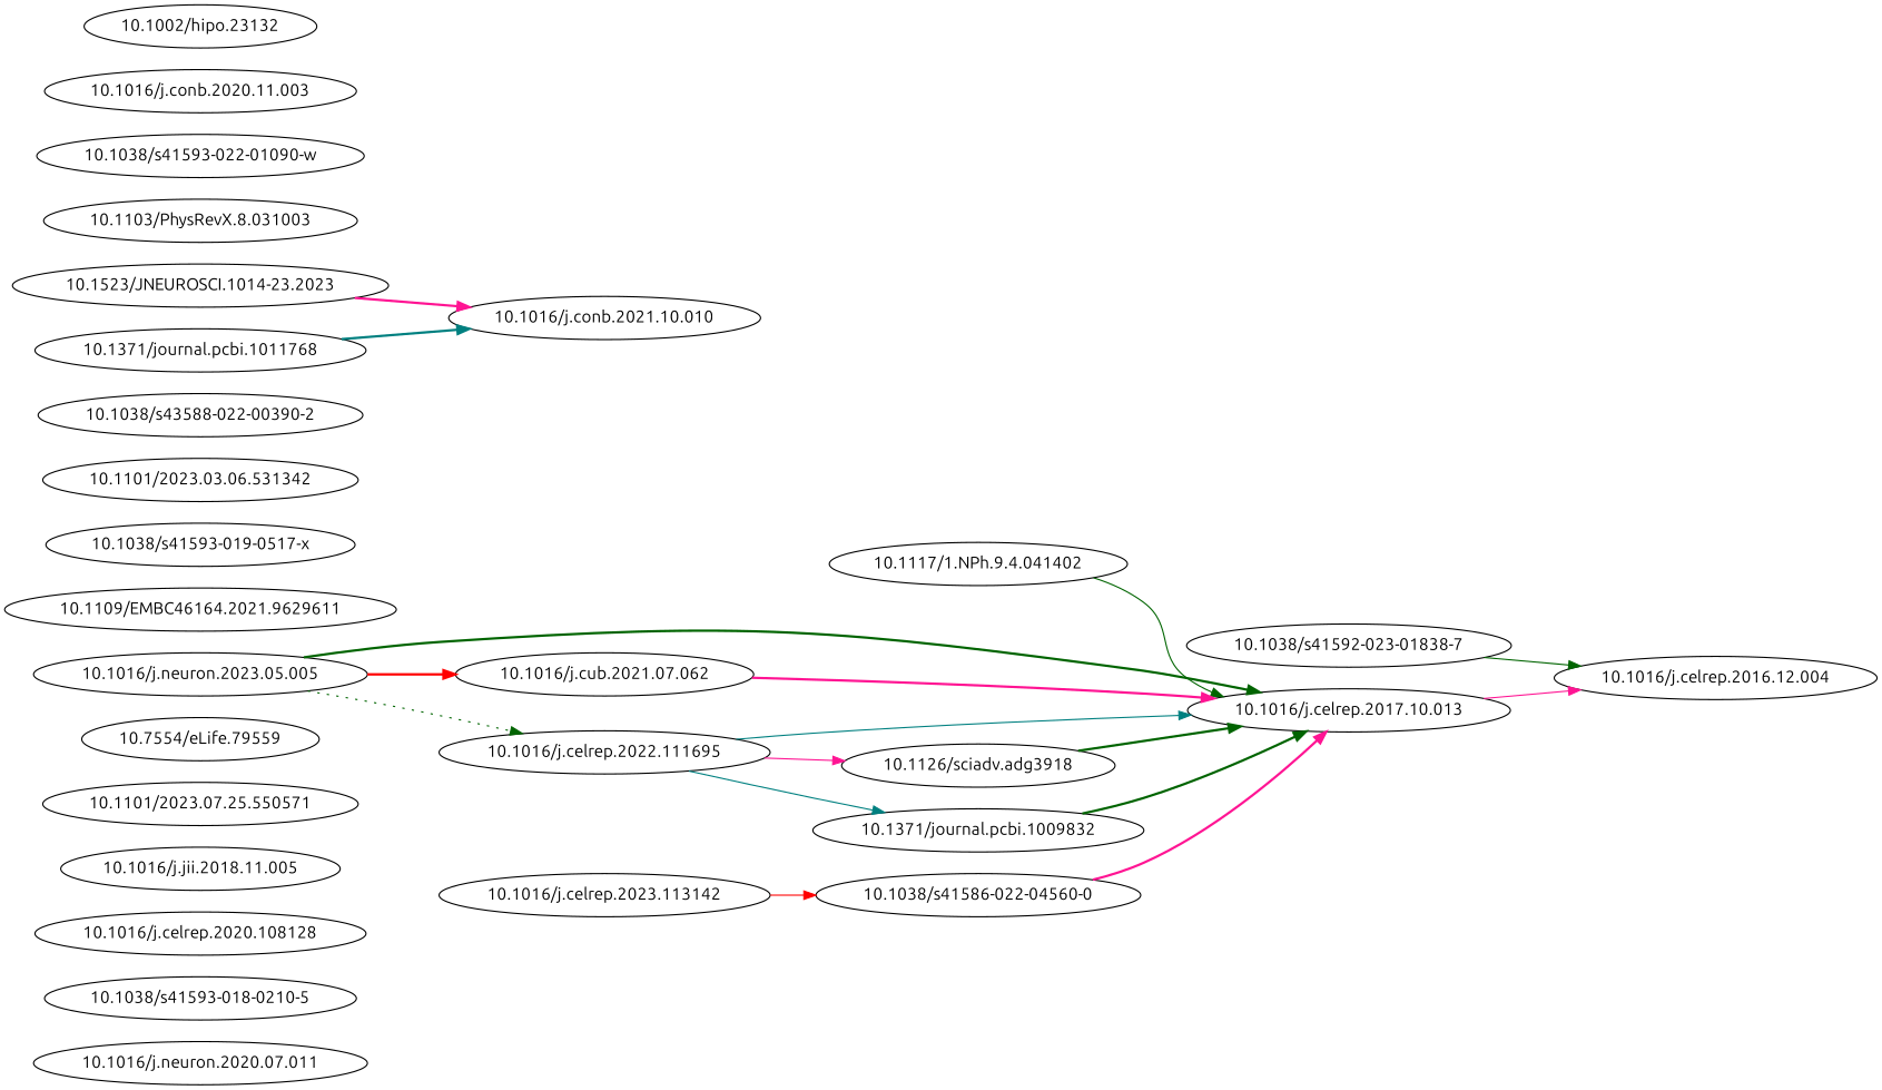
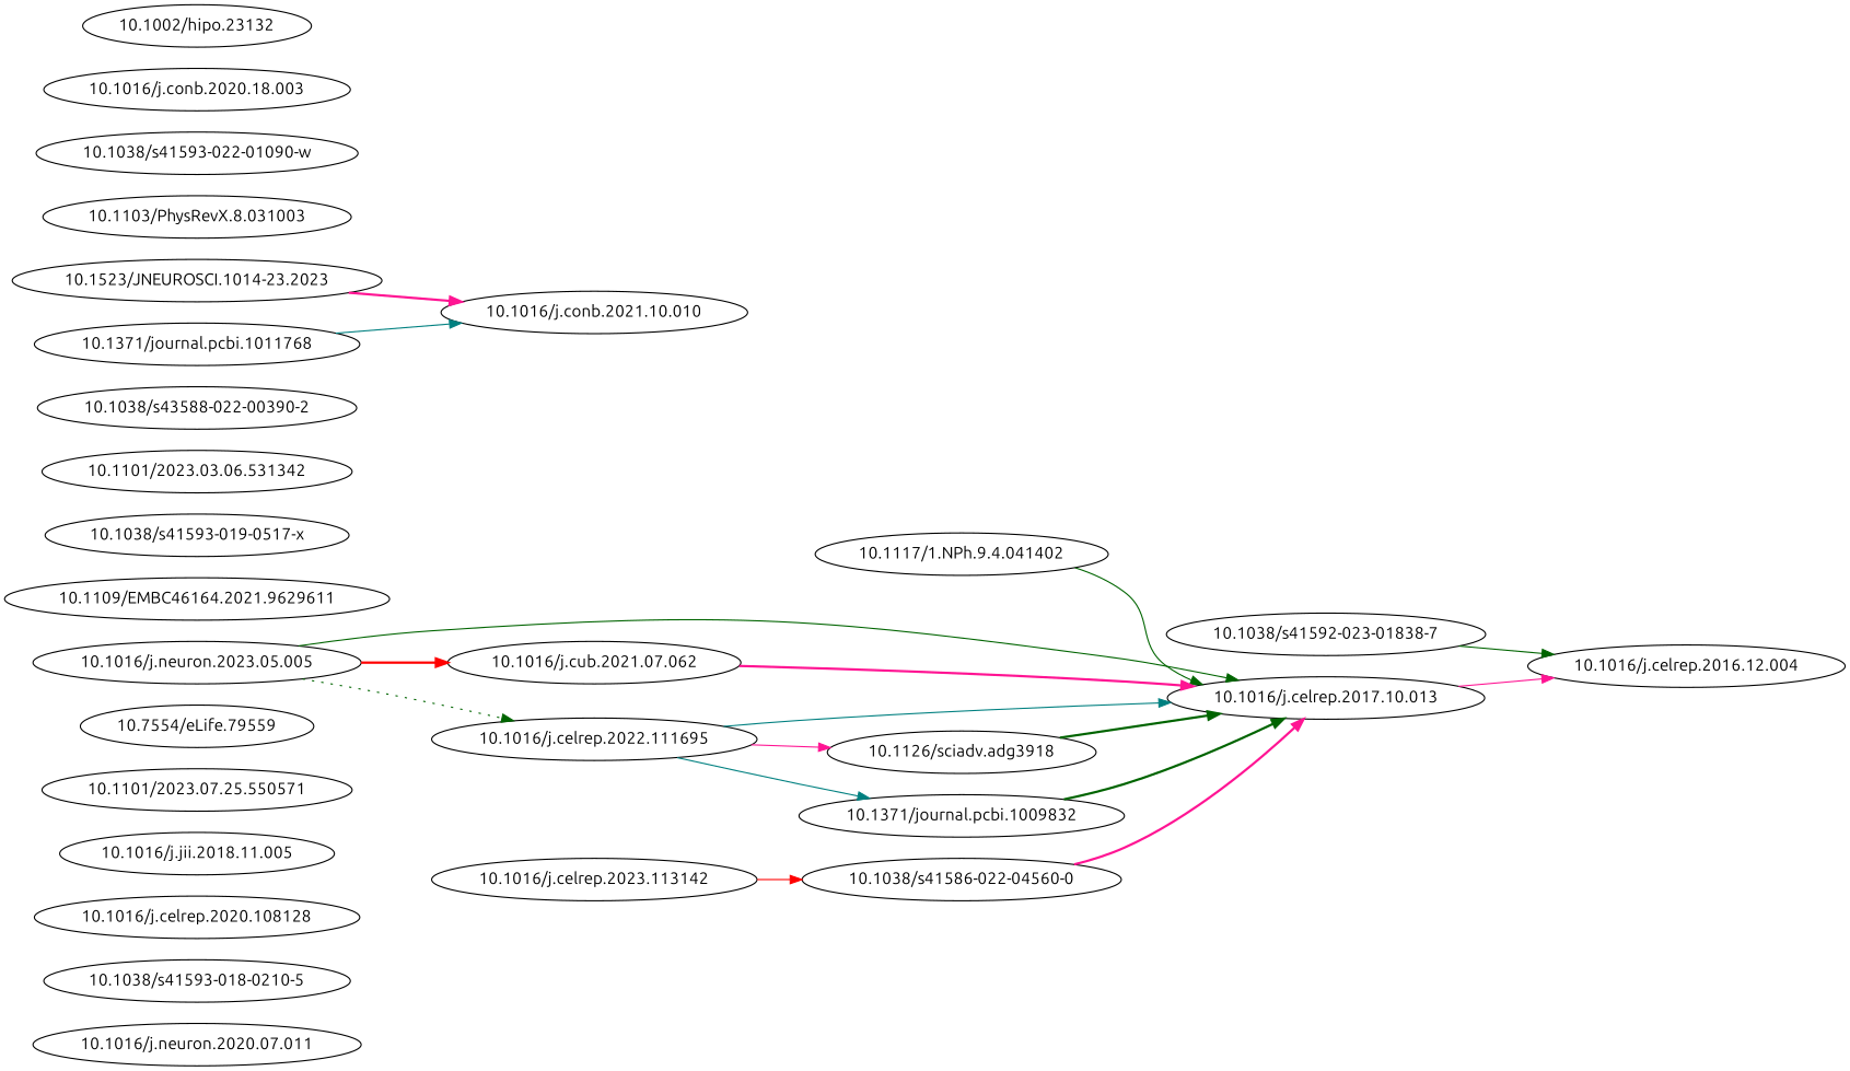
  digraph {
    fontname=Ubuntu
    rankdir=LR
    node [fontname=Ubuntu]
    edge [color=darkgreen fontname=Ubuntu style=solid]
    n1 [label="10.1016/j.neuron.2020.07.011"]
    n2 [label="10.1038/s41593-018-0210-5"]
    n3 [label="10.1016/j.celrep.2020.108128"]
    n4 [label="10.1016/j.jii.2018.11.005"]
    n5 [label="10.1101/2023.07.25.550571"]
    n6 [label="10.7554/eLife.79559"]
    n7 [label="10.1038/s41586-022-04560-0"]
    n8 [label="10.1016/j.celrep.2017.10.013"]
    n9 [label="10.1016/j.celrep.2016.12.004"]
    n10 [label="10.1109/EMBC46164.2021.9629611"]
    n11 [label="10.1038/s41592-023-01838-7"]
    n12 [label="10.1117/1.NPh.9.4.041402"]
    n13 [label="10.1038/s41593-019-0517-x"]
    n14 [label="10.1126/sciadv.adg3918"]
    n15 [label="10.1101/2023.03.06.531342"]
    n16 [label="10.1038/s43588-022-00390-2"]
    n17 [label="10.1016/j.cub.2021.07.062"]
    n18 [label="10.1371/journal.pcbi.1009832"]
    n19 [label="10.1016/j.celrep.2022.111695"]
    n20 [label="10.1016/j.conb.2021.10.010"]
    n21 [label="10.1523/JNEUROSCI.1014-23.2023"]
    n22 [label="10.1103/PhysRevX.8.031003"]
    n23 [label="10.1016/j.celrep.2023.113142"]
    n24 [label="10.1038/s41593-022-01090-w"]
-   n25 [label="10.1016/j.conb.2020.11.003"]
+   n25 [label="10.1016/j.conb.2020.18.003"]
    n26 [label="10.1016/j.neuron.2023.05.005"]
    n27 [label="10.1371/journal.pcbi.1011768"]
    n28 [label="10.1002/hipo.23132"]
    n7 -> n8 [color=deeppink style=bold]
    n8 -> n9 [color=deeppink]
    n11 -> n9
    n12 -> n8
    n14 -> n8 [style=bold]
    n17 -> n8 [color=deeppink style=bold]
    n18 -> n8 [style=bold]
    n19 -> n8 [color=teal]
    n19 -> n14 [color=deeppink]
    n19 -> n18 [color=teal]
    n21 -> n20 [color=deeppink style=bold]
    n23 -> n7 [color=red]
-   n26 -> n8 [style=bold]
+   n26 -> n8
    n26 -> n17 [color=red style=bold]
    n26 -> n19 [style=dotted]
-   n27 -> n20 [color=teal style=bold]
+   n27 -> n20 [color=teal]
  }
